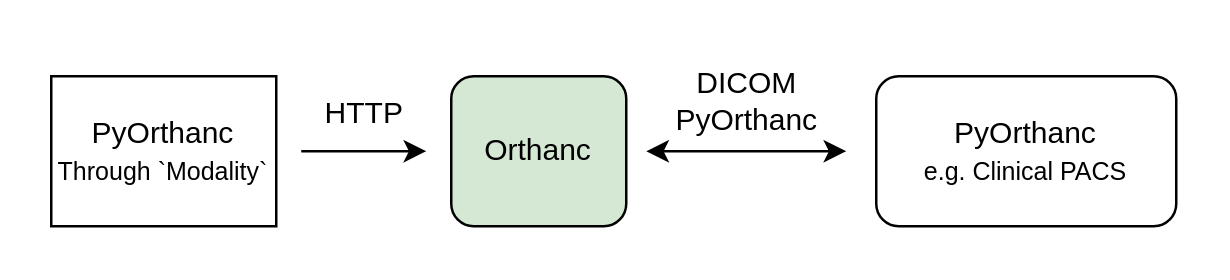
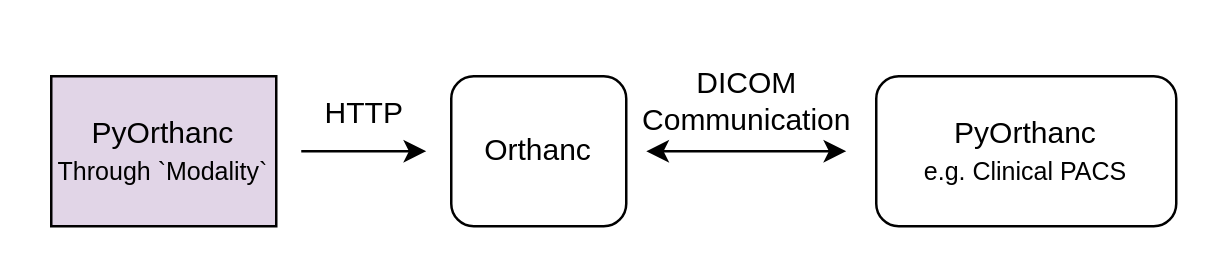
  <mxCell id="0" />
  <mxCell id="1" parent="0" />
- <mxCell id="2" value="Orthanc" style="rounded=1;whiteSpace=wrap;html=1;fillColor=#d5e8d4;" vertex="1" parent="1"><mxGeometry x="180" y="30" width="70" height="60" as="geometry" /></mxCell>
+ <mxCell id="2" value="Orthanc" style="rounded=1;whiteSpace=wrap;html=1;" vertex="1" parent="1"><mxGeometry x="180" y="30" width="70" height="60" as="geometry" /></mxCell>
  <mxCell id="3" value="PyOrthanc&lt;br&gt;&lt;font style=&quot;font-size: 10px;&quot;&gt;e.g. Clinical PACS&lt;/font&gt;" style="rounded=1;whiteSpace=wrap;html=1;" vertex="1" parent="1"><mxGeometry x="350" y="30" width="120" height="60" as="geometry" /></mxCell>
- <mxCell id="4" value="PyOrthanc&lt;br&gt;&lt;font style=&quot;font-size: 10px;&quot;&gt;Through `Modality`&lt;/font&gt;" style="rounded=0;whiteSpace=wrap;html=1;" vertex="1" parent="1"><mxGeometry x="20" y="30" width="90" height="60" as="geometry" /></mxCell>
+ <mxCell id="4" value="PyOrthanc&lt;br&gt;&lt;font style=&quot;font-size: 10px;&quot;&gt;Through `Modality`&lt;/font&gt;" style="rounded=0;whiteSpace=wrap;html=1;fillColor=#e1d5e7;" vertex="1" parent="1"><mxGeometry x="20" y="30" width="90" height="60" as="geometry" /></mxCell>
  <mxCell id="5" value="" style="endArrow=classic;startArrow=none;html=1;rounded=0;startFill=0;" edge="1" parent="1"><mxGeometry width="50" height="50" relative="1" as="geometry"><mxPoint x="120" y="60" as="sourcePoint" /><mxPoint x="170" y="60" as="targetPoint" /></mxGeometry></mxCell>
  <mxCell id="6" value="" style="endArrow=classic;startArrow=classic;html=1;rounded=0;" edge="1" parent="1"><mxGeometry width="50" height="50" relative="1" as="geometry"><mxPoint x="258" y="60" as="sourcePoint" /><mxPoint x="338" y="60" as="targetPoint" /></mxGeometry></mxCell>
- <mxCell id="7" value="DICOM&lt;br&gt;PyOrthanc" style="text;html=1;align=center;verticalAlign=middle;resizable=0;points=[];autosize=1;strokeColor=none;fillColor=none;" vertex="1" parent="1"><mxGeometry x="243" y="20" width="110" height="40" as="geometry" /></mxCell>
+ <mxCell id="7" value="DICOM&lt;br&gt;Communication" style="text;html=1;align=center;verticalAlign=middle;resizable=0;points=[];autosize=1;strokeColor=none;fillColor=none;" vertex="1" parent="1"><mxGeometry x="243" y="20" width="110" height="40" as="geometry" /></mxCell>
  <mxCell id="8" value="HTTP" style="text;html=1;align=center;verticalAlign=middle;resizable=0;points=[];autosize=1;strokeColor=none;fillColor=none;" vertex="1" parent="1"><mxGeometry x="120" y="30" width="50" height="30" as="geometry" /></mxCell>
